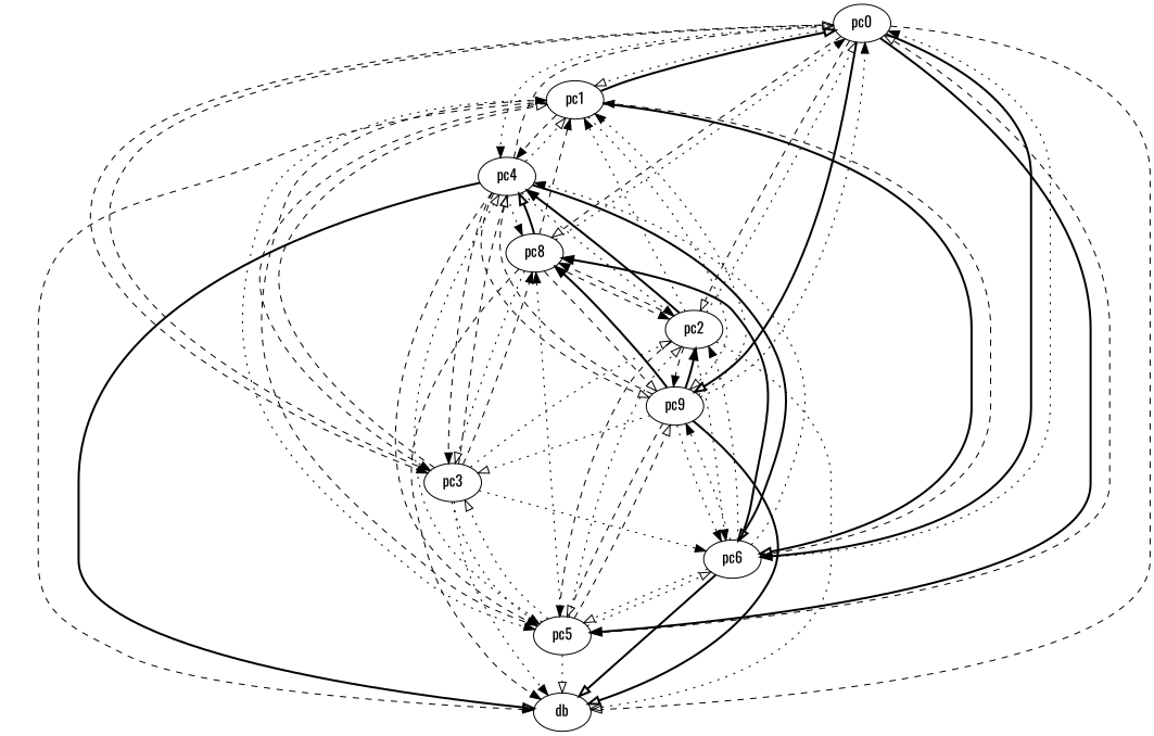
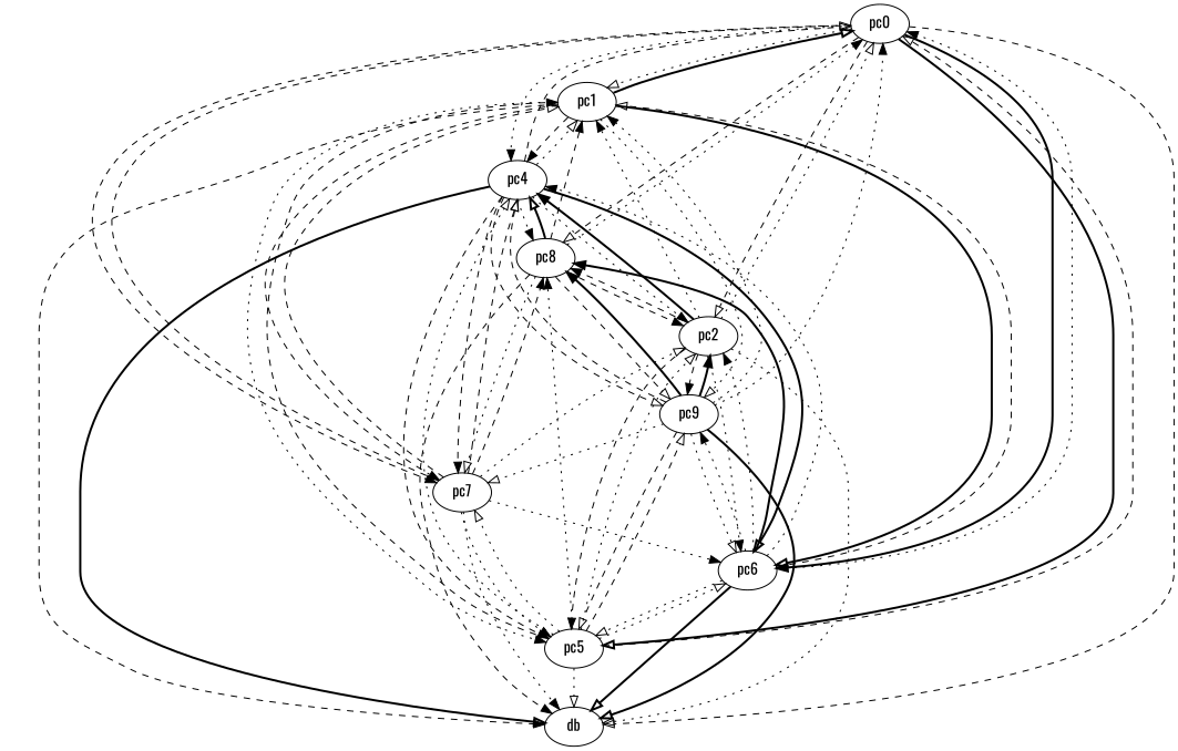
  digraph {
    fontname=Oswald
    node [fontname=Oswald]
    edge [arrowhead=onormal fontname=Oswald style=dotted weight=65535]
    n1 [label=pc0]
    pc1
    pc4
    pc5
    pc6
-   pc7 [label=pc3]
+   pc7
    pc9
    db
    pc2
    pc8
    n1 -> pc1
    n1 -> pc4 [arrowhead=normal]
-   n1 -> pc5 [arrowhead=normal style=bold]
+   n1 -> pc5 [style=bold]
    n1 -> pc6 [arrowhead=normal style=bold]
    n1 -> pc7 [arrowhead=normal style=dashed]
-   n1 -> pc9 [style=bold]
    n1 -> db [style=dashed]
    n1 -> pc2 [style=dashed]
    n1 -> pc8 [style=dashed]
    pc1 -> n1 [style=bold]
    pc1 -> pc4 [arrowhead=normal style=dashed]
    pc1 -> pc5 [arrowhead=normal]
    pc1 -> pc6 [style=bold]
    pc1 -> pc7 [arrowhead=normal style=dashed]
    pc1 -> pc9
    pc1 -> db [arrowhead=normal style=dashed]
    pc4 -> n1 [style=dashed]
    pc4 -> pc1
    pc4 -> pc5 [arrowhead=normal style=dashed]
    pc4 -> pc6 [style=bold]
    pc4 -> pc7 [arrowhead=normal style=dashed]
    pc4 -> pc9 [style=dashed]
    pc4 -> db [style=bold]
    pc4 -> pc2 [arrowhead=normal]
    pc4 -> pc8 [arrowhead=normal]
    pc5 -> n1 [style=dashed]
    pc5 -> pc1 [arrowhead=normal style=dashed]
    pc5 -> pc4
    pc5 -> pc6
    pc5 -> pc7
    pc5 -> pc9 [style=dashed]
    pc5 -> db
    pc5 -> pc2
    pc5 -> pc8 [arrowhead=normal]
    pc6 -> n1 [arrowhead=normal]
-   pc6 -> pc1 [arrowhead=normal style=dashed]
+   pc6 -> pc1 [style=dashed]
    pc6 -> pc4 [arrowhead=normal]
    pc6 -> pc5
    pc6 -> pc9 [arrowhead=normal]
    pc6 -> db [style=bold]
    pc6 -> pc2 [arrowhead=normal]
    pc6 -> pc8 [arrowhead=normal style=bold]
    pc7 -> n1 [style=dashed]
    pc7 -> pc1 [style=dashed]
    pc7 -> pc4 [style=dashed]
    pc7 -> pc5 [arrowhead=normal]
    pc7 -> pc6 [arrowhead=normal]
    pc7 -> db [arrowhead=normal]
    pc7 -> pc2
    pc7 -> pc8 [arrowhead=normal style=dashed]
    pc9 -> n1 [arrowhead=normal]
    pc9 -> pc1 [arrowhead=normal]
    pc9 -> pc4 [style=dashed]
    pc9 -> pc5 [style=dashed]
-   pc9 -> pc6 [arrowhead=normal]
+   pc9 -> pc6
    pc9 -> pc7
    pc9 -> db [style=bold]
    pc9 -> pc2 [arrowhead=normal style=bold]
    pc9 -> pc8 [arrowhead=normal style=bold]
    pc2 -> n1
    pc2 -> pc1 [arrowhead=normal]
    pc2 -> pc4 [arrowhead=normal style=bold]
    pc2 -> pc5 [arrowhead=normal style=dashed]
    pc2 -> pc6 [arrowhead=normal]
    pc2 -> pc9 [arrowhead=normal style=dashed]
    pc2 -> db
    pc2 -> pc8 [arrowhead=normal style=dashed]
    pc8 -> n1 [arrowhead=normal]
    pc8 -> pc1 [arrowhead=normal style=dashed]
    pc8 -> pc4 [style=bold]
    pc8 -> pc7
    pc8 -> pc9 [style=dashed]
    pc8 -> db [arrowhead=normal style=dashed]
    pc8 -> pc2 [arrowhead=normal style=dashed]
  }
